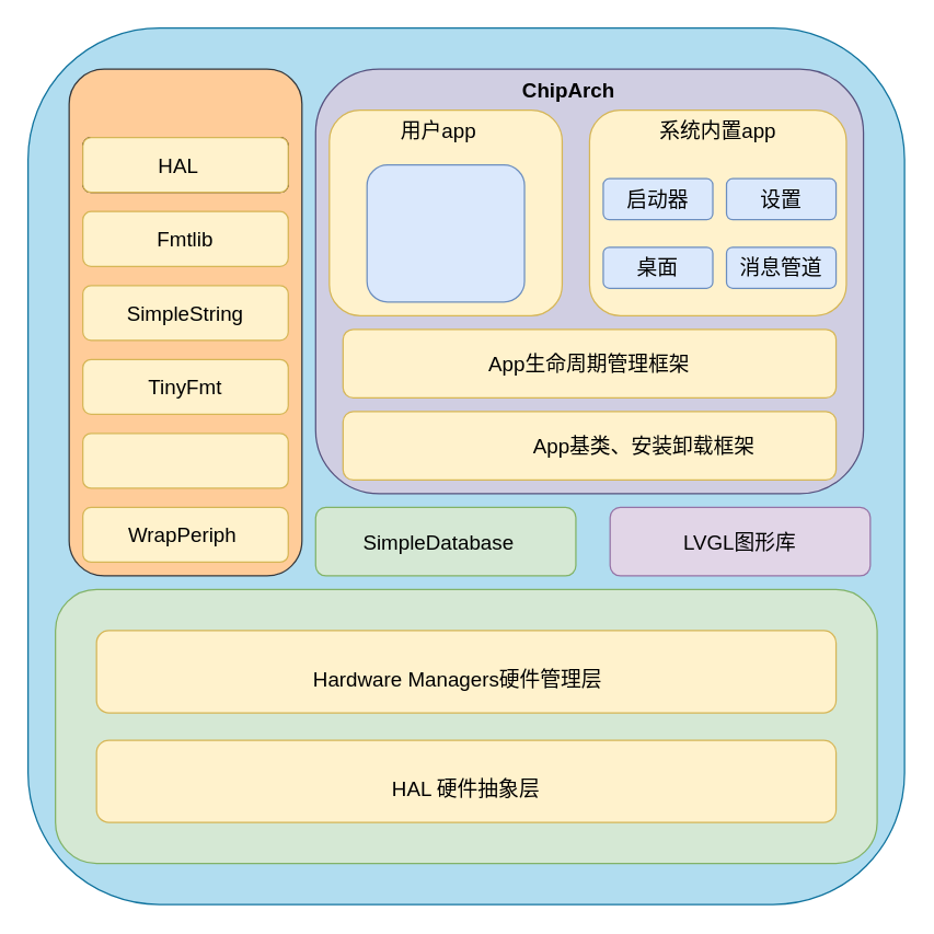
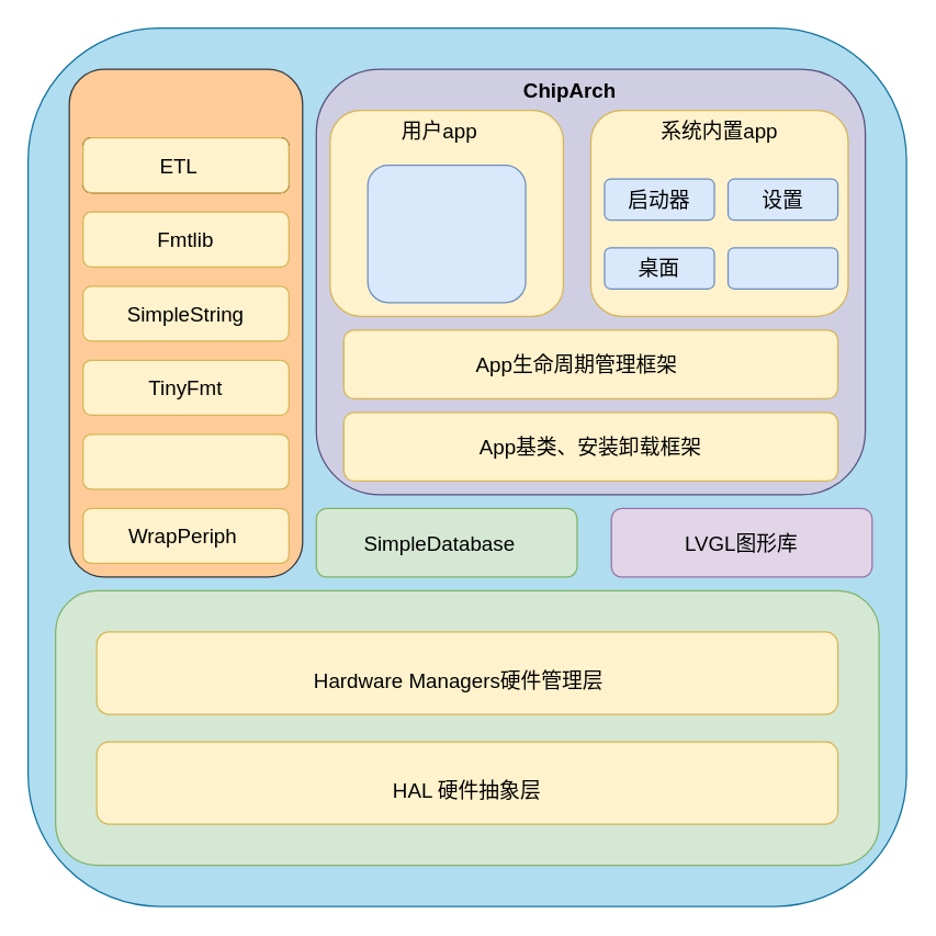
  <mxCell id="0" />
  <mxCell id="1" parent="0" />
  <mxCell id="2" value="" style="rounded=1;whiteSpace=wrap;html=1;fillColor=#b1ddf0;strokeColor=#10739e;" vertex="1" parent="1"><mxGeometry x="20" y="20" width="640" height="640" as="geometry" /></mxCell>
  <mxCell id="3" value="" style="rounded=1;whiteSpace=wrap;html=1;fillColor=#d0cee2;strokeColor=#56517e;" vertex="1" parent="1"><mxGeometry x="230" y="50" width="400" height="310" as="geometry" /></mxCell>
  <mxCell id="4" value="" style="rounded=1;whiteSpace=wrap;html=1;fillColor=#e1d5e7;strokeColor=#9673a6;" vertex="1" parent="1"><mxGeometry x="445" y="370" width="190" height="50" as="geometry" /></mxCell>
  <mxCell id="5" value="" style="rounded=1;whiteSpace=wrap;html=1;fillColor=#d5e8d4;strokeColor=#82b366;" vertex="1" parent="1"><mxGeometry x="230" y="370" width="190" height="50" as="geometry" /></mxCell>
  <mxCell id="6" value="" style="rounded=1;whiteSpace=wrap;html=1;fillColor=#d5e8d4;strokeColor=#82b366;" vertex="1" parent="1"><mxGeometry x="40" y="430" width="600" height="200" as="geometry" /></mxCell>
  <mxCell id="7" value="" style="rounded=1;whiteSpace=wrap;html=1;fillColor=#ffcc99;strokeColor=#36393d;" vertex="1" parent="1"><mxGeometry x="50" y="50" width="170" height="370" as="geometry" /></mxCell>
  <mxCell id="8" value="" style="rounded=1;whiteSpace=wrap;html=1;fillColor=#fff2cc;strokeColor=#d6b656;" vertex="1" parent="1"><mxGeometry x="70" y="460" width="540" height="60" as="geometry" /></mxCell>
  <mxCell id="9" value="" style="rounded=1;whiteSpace=wrap;html=1;fillColor=#fff2cc;strokeColor=#d6b656;" vertex="1" parent="1"><mxGeometry x="240" y="80" width="170" height="150" as="geometry" /></mxCell>
  <mxCell id="10" value="" style="rounded=1;whiteSpace=wrap;html=1;fillColor=#fff2cc;strokeColor=#d6b656;" vertex="1" parent="1"><mxGeometry x="430" y="80" width="187.5" height="150" as="geometry" /></mxCell>
  <mxCell id="11" value="" style="rounded=1;whiteSpace=wrap;html=1;fillColor=#dae8fc;strokeColor=#6c8ebf;flipH=1;" vertex="1" parent="1"><mxGeometry x="530" y="130" width="80" height="30" as="geometry" /></mxCell>
  <mxCell id="12" value="" style="rounded=1;whiteSpace=wrap;html=1;fillColor=#dae8fc;strokeColor=#6c8ebf;flipH=1;" vertex="1" parent="1"><mxGeometry x="440" y="130" width="80" height="30" as="geometry" /></mxCell>
  <mxCell id="13" value="" style="rounded=1;whiteSpace=wrap;html=1;fillColor=#dae8fc;strokeColor=#6c8ebf;flipH=1;" vertex="1" parent="1"><mxGeometry x="440" y="180" width="80" height="30" as="geometry" /></mxCell>
  <mxCell id="14" value="" style="rounded=1;whiteSpace=wrap;html=1;fillColor=#dae8fc;strokeColor=#6c8ebf;flipH=1;" vertex="1" parent="1"><mxGeometry x="530" y="180" width="80" height="30" as="geometry" /></mxCell>
  <mxCell id="15" value="" style="rounded=1;whiteSpace=wrap;html=1;fillColor=#dae8fc;strokeColor=#6c8ebf;" vertex="1" parent="1"><mxGeometry x="267.5" y="120" width="115" height="100" as="geometry" /></mxCell>
  <mxCell id="16" value="" style="rounded=1;whiteSpace=wrap;html=1;fillColor=#fff2cc;strokeColor=#d6b656;" vertex="1" parent="1"><mxGeometry x="70" y="540" width="540" height="60" as="geometry" /></mxCell>
  <mxCell id="17" value="" style="rounded=1;whiteSpace=wrap;html=1;fillColor=#fff2cc;strokeColor=#d6b656;" vertex="1" parent="1"><mxGeometry x="250" y="240" width="360" height="50" as="geometry" /></mxCell>
  <mxCell id="18" value="" style="rounded=1;whiteSpace=wrap;html=1;fillColor=#fff2cc;strokeColor=#d6b656;" vertex="1" parent="1"><mxGeometry x="250" y="300" width="360" height="50" as="geometry" /></mxCell>
  <mxCell id="19" value="" style="rounded=1;whiteSpace=wrap;html=1;" vertex="1" parent="1"><mxGeometry x="60" y="100" width="150" height="40" as="geometry" /></mxCell>
  <mxCell id="20" value="" style="rounded=1;whiteSpace=wrap;html=1;fillColor=#fff2cc;strokeColor=#d6b656;flipV=0;" vertex="1" parent="1"><mxGeometry x="60" y="208" width="150" height="40" as="geometry" /></mxCell>
  <mxCell id="21" value="" style="rounded=1;whiteSpace=wrap;html=1;fillColor=#fff2cc;strokeColor=#d6b656;flipV=0;" vertex="1" parent="1"><mxGeometry x="60" y="262" width="150" height="40" as="geometry" /></mxCell>
  <mxCell id="22" value="" style="rounded=1;whiteSpace=wrap;html=1;fillColor=#fff2cc;strokeColor=#d6b656;flipV=0;" vertex="1" parent="1"><mxGeometry x="60" y="316" width="150" height="40" as="geometry" /></mxCell>
  <mxCell id="23" value="" style="rounded=1;whiteSpace=wrap;html=1;fillColor=#fff2cc;strokeColor=#d6b656;flipV=0;" vertex="1" parent="1"><mxGeometry x="60" y="370" width="150" height="40" as="geometry" /></mxCell>
  <mxCell id="24" value="" style="rounded=1;whiteSpace=wrap;html=1;fillColor=#fff2cc;strokeColor=#d6b656;flipV=0;" vertex="1" parent="1"><mxGeometry x="60" y="100" width="150" height="40" as="geometry" /></mxCell>
  <mxCell id="25" value="" style="rounded=1;whiteSpace=wrap;html=1;fillColor=#fff2cc;strokeColor=#d6b656;flipV=0;" vertex="1" parent="1"><mxGeometry x="60" y="154" width="150" height="40" as="geometry" /></mxCell>
  <mxCell id="26" value="&lt;h3&gt;&lt;b&gt;&lt;font style=&quot;font-size: 15px;&quot; color=&quot;#000000&quot;&gt;ChipArch&lt;/font&gt;&lt;/b&gt;&lt;/h3&gt;" style="text;html=1;strokeColor=none;fillColor=none;align=center;verticalAlign=middle;whiteSpace=wrap;rounded=0;" vertex="1" parent="1"><mxGeometry x="385" y="50" width="60" height="30" as="geometry" /></mxCell>
  <mxCell id="27" value="用户app" style="text;html=1;strokeColor=none;fillColor=none;align=center;verticalAlign=middle;whiteSpace=wrap;rounded=0;fontSize=15;fontColor=#000000;" vertex="1" parent="1"><mxGeometry x="290" y="80" width="60" height="30" as="geometry" /></mxCell>
  <mxCell id="28" value="系统内置app" style="text;html=1;strokeColor=none;fillColor=none;align=center;verticalAlign=middle;whiteSpace=wrap;rounded=0;fontSize=15;fontColor=#000000;" vertex="1" parent="1"><mxGeometry x="478.75" y="80" width="90" height="30" as="geometry" /></mxCell>
  <mxCell id="29" value="启动器&lt;span style=&quot;color: rgba(0, 0, 0, 0); font-family: monospace; font-size: 0px; text-align: start;&quot;&gt;%3CmxGraphModel%3E%3Croot%3E%3CmxCell%20id%3D%220%22%2F%3E%3CmxCell%20id%3D%221%22%20parent%3D%220%22%2F%3E%3CmxCell%20id%3D%222%22%20value%3D%22%E7%94%A8%E6%88%B7app%22%20style%3D%22text%3Bhtml%3D1%3BstrokeColor%3Dnone%3BfillColor%3Dnone%3Balign%3Dcenter%3BverticalAlign%3Dmiddle%3BwhiteSpace%3Dwrap%3Brounded%3D0%3BfontSize%3D15%3BfontColor%3D%23000000%3B%22%20vertex%3D%221%22%20parent%3D%221%22%3E%3CmxGeometry%20x%3D%22370%22%20y%3D%2280%22%20width%3D%2260%22%20height%3D%2230%22%20as%3D%22geometry%22%2F%3E%3C%2FmxCell%3E%3C%2Froot%3E%3C%2FmxGraphModel%3E&lt;/span&gt;" style="text;html=1;strokeColor=none;fillColor=none;align=center;verticalAlign=middle;whiteSpace=wrap;rounded=0;fontSize=15;fontColor=#000000;" vertex="1" parent="1"><mxGeometry x="450" y="130" width="60" height="30" as="geometry" /></mxCell>
  <mxCell id="30" value="桌面" style="text;html=1;strokeColor=none;fillColor=none;align=center;verticalAlign=middle;whiteSpace=wrap;rounded=0;fontSize=15;fontColor=#000000;" vertex="1" parent="1"><mxGeometry x="450" y="180" width="60" height="30" as="geometry" /></mxCell>
  <mxCell id="31" value="设置" style="text;html=1;strokeColor=none;fillColor=none;align=center;verticalAlign=middle;whiteSpace=wrap;rounded=0;fontSize=15;fontColor=#000000;" vertex="1" parent="1"><mxGeometry x="540" y="130" width="60" height="30" as="geometry" /></mxCell>
- <mxCell id="32" value="消息管道" style="text;html=1;strokeColor=none;fillColor=none;align=center;verticalAlign=middle;whiteSpace=wrap;rounded=0;fontSize=15;fontColor=#000000;" vertex="1" parent="1"><mxGeometry x="535" y="180" width="70" height="30" as="geometry" /></mxCell>
- <mxCell id="33" value="App生命周期管理框架" style="text;html=1;strokeColor=none;fillColor=none;align=center;verticalAlign=middle;whiteSpace=wrap;rounded=0;fontSize=15;fontColor=#000000;" vertex="1" parent="1"><mxGeometry x="310" y="250" width="240" height="30" as="geometry" /></mxCell>
- <mxCell id="34" value="App基类、安装卸载框架" style="text;html=1;strokeColor=none;fillColor=none;align=center;verticalAlign=middle;whiteSpace=wrap;rounded=0;fontSize=15;fontColor=#000000;" vertex="1" parent="1"><mxGeometry x="350" y="310" width="240" height="30" as="geometry" /></mxCell>
+ <mxCell id="33" value="App生命周期管理框架" style="text;html=1;strokeColor=none;fillColor=none;align=center;verticalAlign=middle;whiteSpace=wrap;rounded=0;fontSize=15;fontColor=#000000;" vertex="1" parent="1"><mxGeometry x="300" y="250" width="240" height="30" as="geometry" /></mxCell>
+ <mxCell id="34" value="App基类、安装卸载框架" style="text;html=1;strokeColor=none;fillColor=none;align=center;verticalAlign=middle;whiteSpace=wrap;rounded=0;fontSize=15;fontColor=#000000;" vertex="1" parent="1"><mxGeometry x="310" y="310" width="240" height="30" as="geometry" /></mxCell>
  <mxCell id="35" value="SimpleDatabase" style="text;html=1;strokeColor=none;fillColor=none;align=center;verticalAlign=middle;whiteSpace=wrap;rounded=0;fontSize=15;fontColor=#000000;" vertex="1" parent="1"><mxGeometry x="290" y="380" width="60" height="30" as="geometry" /></mxCell>
  <mxCell id="36" value="LVGL图形库" style="text;html=1;strokeColor=none;fillColor=none;align=center;verticalAlign=middle;whiteSpace=wrap;rounded=0;fontSize=15;fontColor=#000000;" vertex="1" parent="1"><mxGeometry x="490" y="380" width="100" height="30" as="geometry" /></mxCell>
  <mxCell id="37" value="Hardware Managers硬件管理层&lt;br&gt;" style="text;html=1;strokeColor=none;fillColor=none;align=center;verticalAlign=middle;whiteSpace=wrap;rounded=0;fontSize=15;fontColor=#000000;" vertex="1" parent="1"><mxGeometry x="227" y="480" width="214" height="30" as="geometry" /></mxCell>
  <mxCell id="38" value="HAL 硬件抽象层" style="text;html=1;strokeColor=none;fillColor=none;align=center;verticalAlign=middle;whiteSpace=wrap;rounded=0;fontSize=15;fontColor=#000000;" vertex="1" parent="1"><mxGeometry x="233" y="560" width="214" height="30" as="geometry" /></mxCell>
- <mxCell id="39" value="HAL" style="text;html=1;strokeColor=none;fillColor=none;align=center;verticalAlign=middle;whiteSpace=wrap;rounded=0;fontSize=15;fontColor=#000000;" vertex="1" parent="1"><mxGeometry x="100" y="105" width="60" height="30" as="geometry" /></mxCell>
+ <mxCell id="39" value="ETL" style="text;html=1;strokeColor=none;fillColor=none;align=center;verticalAlign=middle;whiteSpace=wrap;rounded=0;fontSize=15;fontColor=#000000;" vertex="1" parent="1"><mxGeometry x="100" y="105" width="60" height="30" as="geometry" /></mxCell>
  <mxCell id="40" value="Fmtlib" style="text;html=1;strokeColor=none;fillColor=none;align=center;verticalAlign=middle;whiteSpace=wrap;rounded=0;fontSize=15;fontColor=#000000;" vertex="1" parent="1"><mxGeometry x="105" y="159" width="60" height="30" as="geometry" /></mxCell>
  <mxCell id="41" value="SimpleString" style="text;html=1;strokeColor=none;fillColor=none;align=center;verticalAlign=middle;whiteSpace=wrap;rounded=0;fontSize=15;fontColor=#000000;" vertex="1" parent="1"><mxGeometry x="105" y="213" width="60" height="30" as="geometry" /></mxCell>
  <mxCell id="42" value="TinyFmt" style="text;html=1;strokeColor=none;fillColor=none;align=center;verticalAlign=middle;whiteSpace=wrap;rounded=0;fontSize=15;fontColor=#000000;" vertex="1" parent="1"><mxGeometry x="105" y="267" width="60" height="30" as="geometry" /></mxCell>
  <mxCell id="43" value="WrapPeriph" style="text;html=1;strokeColor=none;fillColor=none;align=center;verticalAlign=middle;whiteSpace=wrap;rounded=0;fontSize=15;fontColor=#000000;" vertex="1" parent="1"><mxGeometry x="102.5" y="375" width="60" height="30" as="geometry" /></mxCell>
